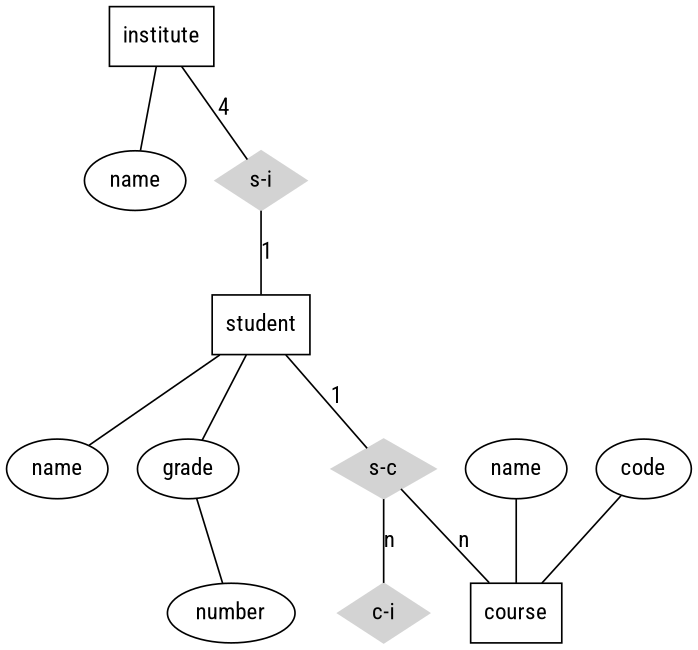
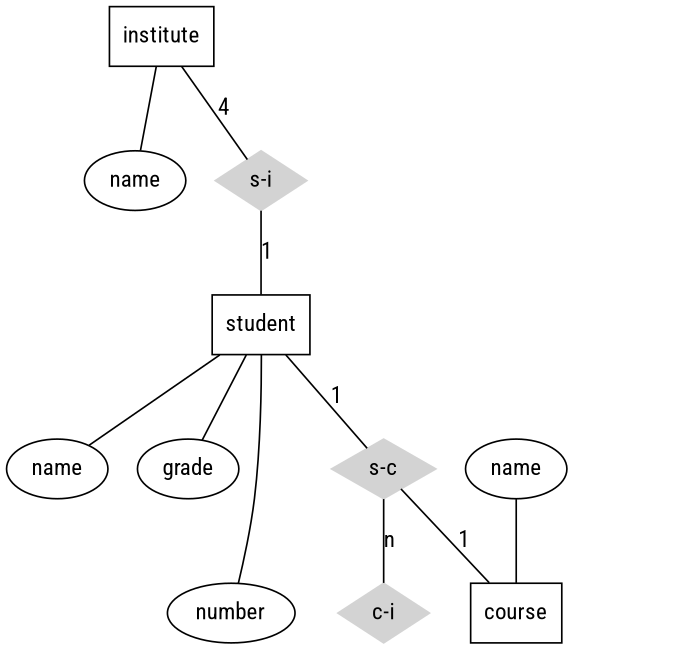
  graph {
    fontname="Roboto Condensed"
    node [fontname="Roboto Condensed" shape=ellipse]
    edge [fontname="Roboto Condensed"]
    course [shape=box]
    "c-i" [color=lightgrey shape=diamond style=filled]
    institute [shape=box]
    n4 [label=name]
    "s-i" [color=lightgrey shape=diamond style=filled]
    student [shape=box]
    n7 [label=name]
    grade
    number
    "s-c" [color=lightgrey shape=diamond style=filled]
    n11 [label=name]
-   code
    institute -- n4
    institute -- "s-i" [label=4]
    "s-i" -- student [label=1]
    student -- n7
    student -- grade
-   grade -- number
+   student -- number
    student -- "s-c" [label=1]
-   "s-c" -- course [label=n]
+   "s-c" -- course [label=1]
    "s-c" -- "c-i" [label=n]
    n11 -- course
-   code -- course
  }
